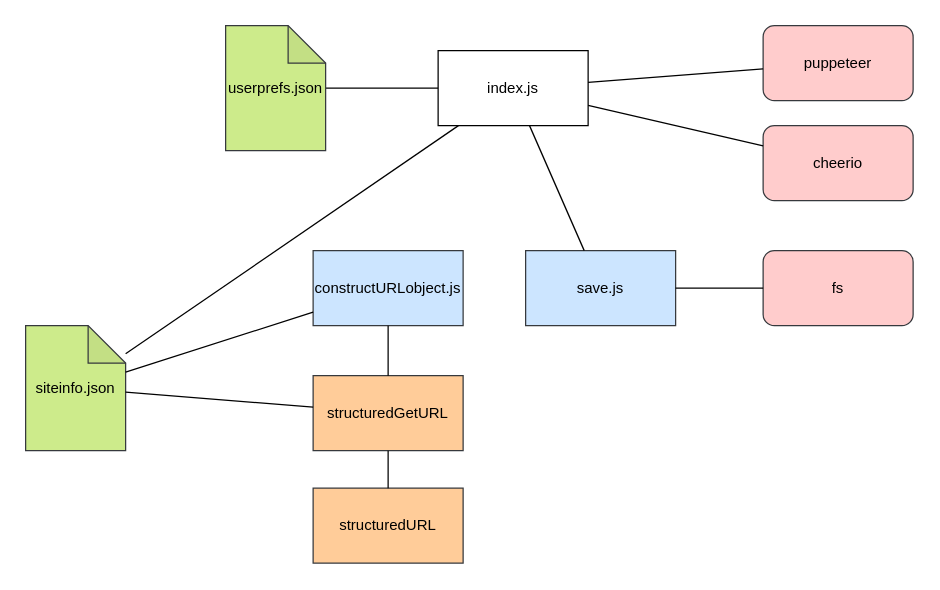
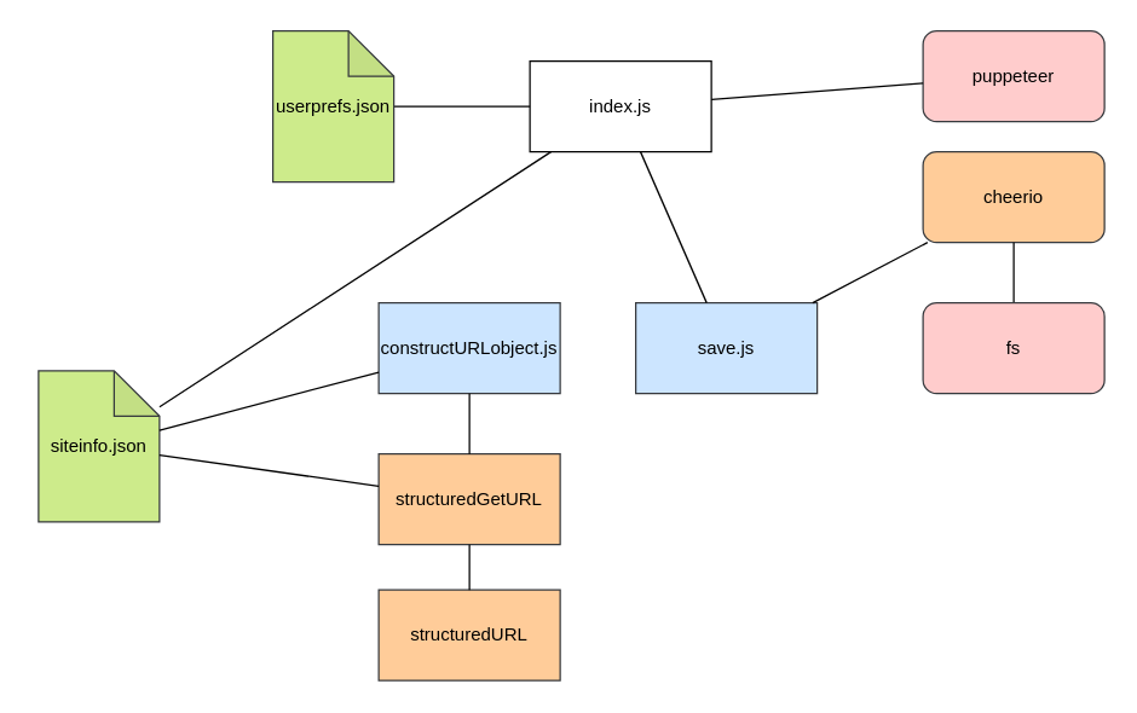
  <mxCell id="0" />
  <mxCell id="1" parent="0" />
  <mxCell id="2" value="index.js" style="rounded=0;whiteSpace=wrap;html=1;" vertex="1" parent="1"><mxGeometry x="350" y="40" width="120" height="60" as="geometry" /></mxCell>
  <mxCell id="3" value="" style="endArrow=none;html=1;rounded=0;" edge="1" parent="1" source="2" target="15"><mxGeometry width="50" height="50" relative="1" as="geometry"><mxPoint x="330" y="610" as="sourcePoint" /><mxPoint x="410" y="530" as="targetPoint" /></mxGeometry></mxCell>
  <mxCell id="4" value="save.js" style="rounded=0;whiteSpace=wrap;html=1;fillColor=#cce5ff;strokeColor=#36393d;" vertex="1" parent="1"><mxGeometry x="420" y="200" width="120" height="60" as="geometry" /></mxCell>
  <mxCell id="5" value="" style="endArrow=none;html=1;rounded=0;" edge="1" parent="1" source="2" target="4"><mxGeometry width="50" height="50" relative="1" as="geometry"><mxPoint x="365" y="720" as="sourcePoint" /><mxPoint x="365" y="680" as="targetPoint" /></mxGeometry></mxCell>
  <mxCell id="6" value="" style="endArrow=none;html=1;rounded=0;" edge="1" parent="1" source="8" target="2"><mxGeometry width="50" height="50" relative="1" as="geometry"><mxPoint x="270" y="180" as="sourcePoint" /><mxPoint x="390" y="520" as="targetPoint" /></mxGeometry></mxCell>
  <mxCell id="7" value="&lt;div&gt;constructURLobject.js&lt;/div&gt;" style="rounded=0;whiteSpace=wrap;html=1;fillColor=#cce5ff;strokeColor=#36393d;" vertex="1" parent="1"><mxGeometry x="250" y="200" width="120" height="60" as="geometry" /></mxCell>
  <mxCell id="8" value="userprefs.json" style="shape=note;whiteSpace=wrap;html=1;backgroundOutline=1;darkOpacity=0.05;fillColor=#cdeb8b;strokeColor=#36393d;" vertex="1" parent="1"><mxGeometry x="180" y="20" width="80" height="100" as="geometry" /></mxCell>
- <mxCell id="9" value="cheerio" style="rounded=1;whiteSpace=wrap;html=1;fillColor=#ffcccc;strokeColor=#36393d;" vertex="1" parent="1"><mxGeometry x="610" y="100" width="120" height="60" as="geometry" /></mxCell>
+ <mxCell id="9" value="cheerio" style="rounded=1;whiteSpace=wrap;html=1;fillColor=#ffcc99;strokeColor=#36393d;" vertex="1" parent="1"><mxGeometry x="610" y="100" width="120" height="60" as="geometry" /></mxCell>
  <mxCell id="10" value="puppeteer" style="rounded=1;whiteSpace=wrap;html=1;fillColor=#ffcccc;strokeColor=#36393d;" vertex="1" parent="1"><mxGeometry x="610" y="20" width="120" height="60" as="geometry" /></mxCell>
- <mxCell id="11" value="" style="endArrow=none;html=1;rounded=0;" edge="1" parent="1" source="9" target="2"><mxGeometry width="50" height="50" relative="1" as="geometry"><mxPoint x="230" y="215" as="sourcePoint" /><mxPoint x="350" y="190" as="targetPoint" /></mxGeometry></mxCell>
+ <mxCell id="11" value="" style="endArrow=none;html=1;rounded=0;" edge="1" parent="1" source="9" target="13"><mxGeometry width="50" height="50" relative="1" as="geometry"><mxPoint x="230" y="215" as="sourcePoint" /><mxPoint x="350" y="190" as="targetPoint" /></mxGeometry></mxCell>
  <mxCell id="12" value="" style="endArrow=none;html=1;rounded=0;" edge="1" parent="1" source="10" target="2"><mxGeometry width="50" height="50" relative="1" as="geometry"><mxPoint x="320" y="90" as="sourcePoint" /><mxPoint x="387" y="159" as="targetPoint" /></mxGeometry></mxCell>
  <mxCell id="13" value="fs" style="rounded=1;whiteSpace=wrap;html=1;fillColor=#ffcccc;strokeColor=#36393d;" vertex="1" parent="1"><mxGeometry x="610" y="200" width="120" height="60" as="geometry" /></mxCell>
- <mxCell id="14" value="" style="endArrow=none;html=1;rounded=0;" edge="1" parent="1" source="4" target="13"><mxGeometry width="50" height="50" relative="1" as="geometry"><mxPoint x="440" y="220" as="sourcePoint" /><mxPoint x="490" y="290" as="targetPoint" /></mxGeometry></mxCell>
- <mxCell id="15" value="siteinfo.json" style="shape=note;whiteSpace=wrap;html=1;backgroundOutline=1;darkOpacity=0.05;fillColor=#cdeb8b;strokeColor=#36393d;" vertex="1" parent="1"><mxGeometry x="20" y="260" width="80" height="100" as="geometry" /></mxCell>
+ <mxCell id="14" value="" style="endArrow=none;html=1;rounded=0;" edge="1" parent="1" source="4" target="9"><mxGeometry width="50" height="50" relative="1" as="geometry"><mxPoint x="440" y="220" as="sourcePoint" /><mxPoint x="490" y="290" as="targetPoint" /></mxGeometry></mxCell>
+ <mxCell id="15" value="siteinfo.json" style="shape=note;whiteSpace=wrap;html=1;backgroundOutline=1;darkOpacity=0.05;fillColor=#cdeb8b;strokeColor=#36393d;" vertex="1" parent="1"><mxGeometry x="25" y="245" width="80" height="100" as="geometry" /></mxCell>
  <mxCell id="16" value="" style="endArrow=none;html=1;rounded=0;" edge="1" parent="1" source="15" target="7"><mxGeometry width="50" height="50" relative="1" as="geometry"><mxPoint x="270" y="80" as="sourcePoint" /><mxPoint x="360" y="80" as="targetPoint" /></mxGeometry></mxCell>
  <mxCell id="17" value="structuredGetURL" style="rounded=0;whiteSpace=wrap;html=1;fillColor=#ffcc99;strokeColor=#36393d;" vertex="1" parent="1"><mxGeometry x="250" y="300" width="120" height="60" as="geometry" /></mxCell>
  <mxCell id="18" value="" style="endArrow=none;html=1;rounded=0;" edge="1" parent="1" source="17" target="7"><mxGeometry width="50" height="50" relative="1" as="geometry"><mxPoint x="110" y="307" as="sourcePoint" /><mxPoint x="260" y="259" as="targetPoint" /></mxGeometry></mxCell>
  <mxCell id="19" value="structuredURL" style="rounded=0;whiteSpace=wrap;html=1;fillColor=#ffcc99;strokeColor=#36393d;" vertex="1" parent="1"><mxGeometry x="250" y="390" width="120" height="60" as="geometry" /></mxCell>
  <mxCell id="20" value="" style="endArrow=none;html=1;rounded=0;" edge="1" parent="1" source="19" target="17"><mxGeometry width="50" height="50" relative="1" as="geometry"><mxPoint x="320" y="310" as="sourcePoint" /><mxPoint x="320" y="270" as="targetPoint" /></mxGeometry></mxCell>
  <mxCell id="21" value="" style="endArrow=none;html=1;rounded=0;" edge="1" parent="1" source="15" target="17"><mxGeometry width="50" height="50" relative="1" as="geometry"><mxPoint x="110" y="307" as="sourcePoint" /><mxPoint x="260" y="259" as="targetPoint" /></mxGeometry></mxCell>
